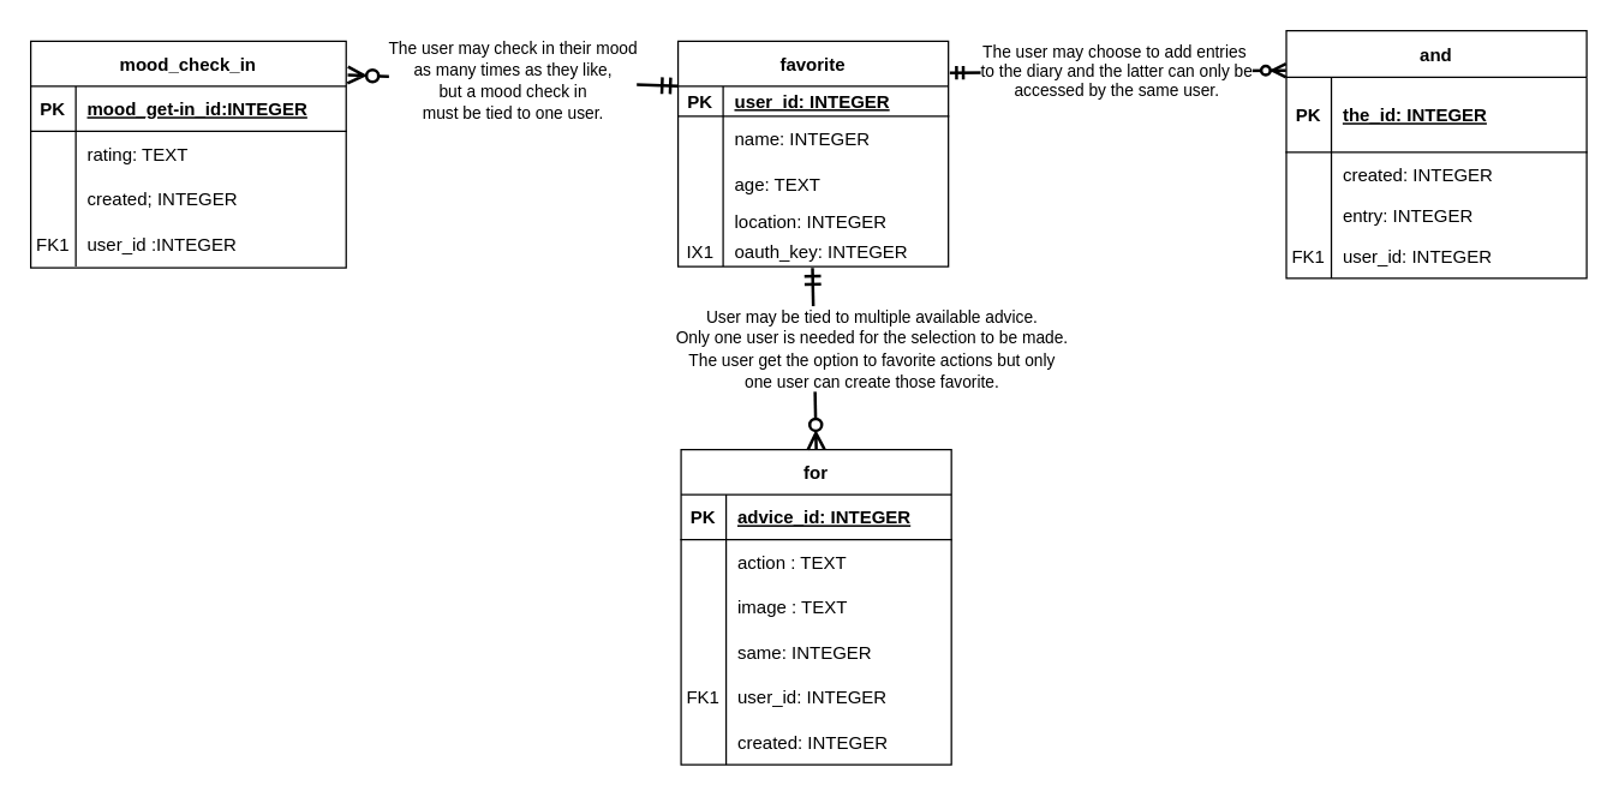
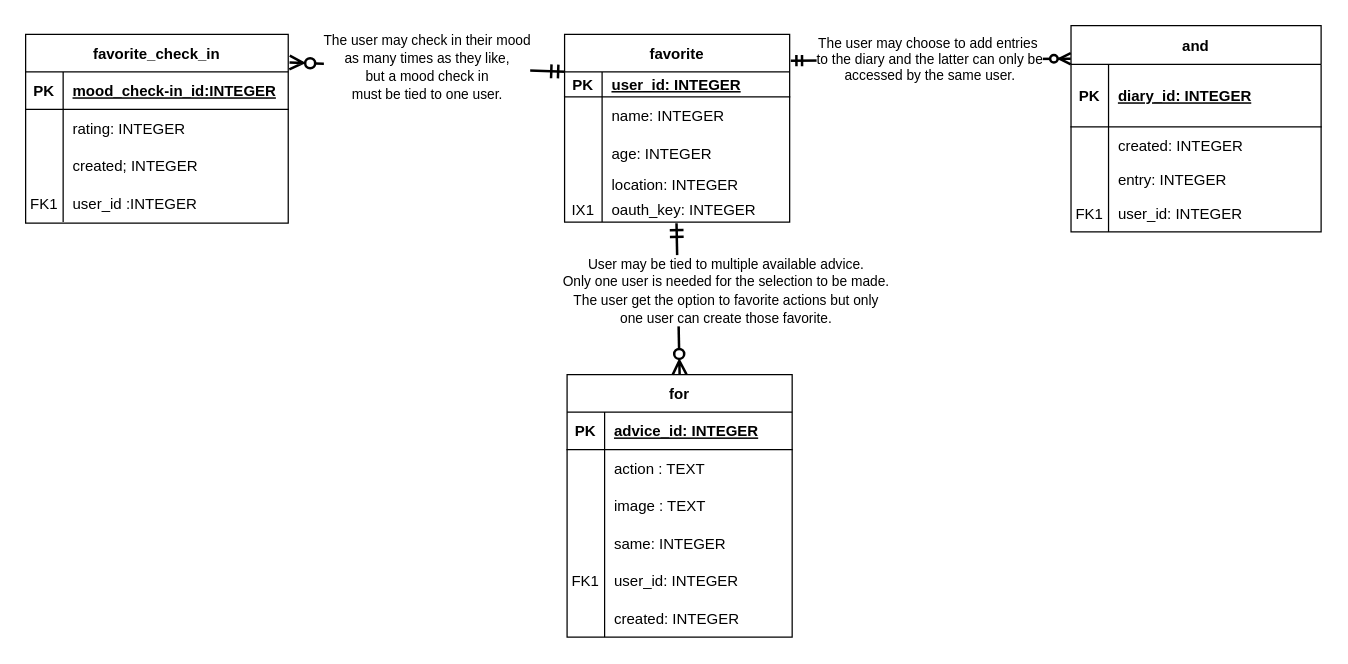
  <mxCell id="0" />
  <mxCell id="1" parent="0" />
  <mxCell id="2" value="favorite" style="shape=table;startSize=30;container=1;collapsible=1;childLayout=tableLayout;fixedRows=1;rowLines=0;fontStyle=1;align=center;resizeLast=1;" parent="1" vertex="1"><mxGeometry x="451" y="27" width="180" height="150.083" as="geometry" /></mxCell>
  <mxCell id="3" value="" style="shape=tableRow;horizontal=0;startSize=0;swimlaneHead=0;swimlaneBody=0;fillColor=none;collapsible=0;dropTarget=0;points=[[0,0.5],[1,0.5]];portConstraint=eastwest;top=0;left=0;right=0;bottom=1;" parent="2" vertex="1"><mxGeometry y="30" width="180" height="20" as="geometry" /></mxCell>
  <mxCell id="4" value="PK" style="shape=partialRectangle;connectable=0;fillColor=none;top=0;left=0;bottom=0;right=0;fontStyle=1;overflow=hidden;" parent="3" vertex="1"><mxGeometry width="30" height="20" as="geometry"><mxRectangle width="30" height="20" as="alternateBounds" /></mxGeometry></mxCell>
  <mxCell id="5" value="user_id: INTEGER" style="shape=partialRectangle;connectable=0;fillColor=none;top=0;left=0;bottom=0;right=0;align=left;spacingLeft=6;fontStyle=5;overflow=hidden;" parent="3" vertex="1"><mxGeometry x="30" width="150" height="20" as="geometry"><mxRectangle width="150" height="20" as="alternateBounds" /></mxGeometry></mxCell>
  <mxCell id="6" value="" style="shape=tableRow;horizontal=0;startSize=0;swimlaneHead=0;swimlaneBody=0;fillColor=none;collapsible=0;dropTarget=0;points=[[0,0.5],[1,0.5]];portConstraint=eastwest;top=0;left=0;right=0;bottom=0;" parent="2" vertex="1"><mxGeometry y="50" width="180" height="30" as="geometry" /></mxCell>
  <mxCell id="7" value="" style="shape=partialRectangle;connectable=0;fillColor=none;top=0;left=0;bottom=0;right=0;editable=1;overflow=hidden;" parent="6" vertex="1"><mxGeometry width="30" height="30" as="geometry"><mxRectangle width="30" height="30" as="alternateBounds" /></mxGeometry></mxCell>
  <mxCell id="8" value="name: INTEGER" style="shape=partialRectangle;connectable=0;fillColor=none;top=0;left=0;bottom=0;right=0;align=left;spacingLeft=6;overflow=hidden;" parent="6" vertex="1"><mxGeometry x="30" width="150" height="30" as="geometry"><mxRectangle width="150" height="30" as="alternateBounds" /></mxGeometry></mxCell>
  <mxCell id="9" value="" style="shape=tableRow;horizontal=0;startSize=0;swimlaneHead=0;swimlaneBody=0;fillColor=none;collapsible=0;dropTarget=0;points=[[0,0.5],[1,0.5]];portConstraint=eastwest;top=0;left=0;right=0;bottom=0;" parent="2" vertex="1"><mxGeometry y="80" width="180" height="30" as="geometry" /></mxCell>
  <mxCell id="10" value="" style="shape=partialRectangle;connectable=0;fillColor=none;top=0;left=0;bottom=0;right=0;editable=1;overflow=hidden;" parent="9" vertex="1"><mxGeometry width="30" height="30" as="geometry"><mxRectangle width="30" height="30" as="alternateBounds" /></mxGeometry></mxCell>
- <mxCell id="11" value="age: TEXT" style="shape=partialRectangle;connectable=0;fillColor=none;top=0;left=0;bottom=0;right=0;align=left;spacingLeft=6;overflow=hidden;" parent="9" vertex="1"><mxGeometry x="30" width="150" height="30" as="geometry"><mxRectangle width="150" height="30" as="alternateBounds" /></mxGeometry></mxCell>
+ <mxCell id="11" value="age: INTEGER" style="shape=partialRectangle;connectable=0;fillColor=none;top=0;left=0;bottom=0;right=0;align=left;spacingLeft=6;overflow=hidden;" parent="9" vertex="1"><mxGeometry x="30" width="150" height="30" as="geometry"><mxRectangle width="150" height="30" as="alternateBounds" /></mxGeometry></mxCell>
  <mxCell id="12" value="" style="shape=tableRow;horizontal=0;startSize=0;swimlaneHead=0;swimlaneBody=0;fillColor=none;collapsible=0;dropTarget=0;points=[[0,0.5],[1,0.5]];portConstraint=eastwest;top=0;left=0;right=0;bottom=0;" parent="2" vertex="1"><mxGeometry y="110" width="180" height="20" as="geometry" /></mxCell>
  <mxCell id="13" value="" style="shape=partialRectangle;connectable=0;fillColor=none;top=0;left=0;bottom=0;right=0;editable=1;overflow=hidden;" parent="12" vertex="1"><mxGeometry width="30" height="20" as="geometry"><mxRectangle width="30" height="20" as="alternateBounds" /></mxGeometry></mxCell>
  <mxCell id="14" value="location: INTEGER" style="shape=partialRectangle;connectable=0;fillColor=none;top=0;left=0;bottom=0;right=0;align=left;spacingLeft=6;overflow=hidden;" parent="12" vertex="1"><mxGeometry x="30" width="150" height="20" as="geometry"><mxRectangle width="150" height="20" as="alternateBounds" /></mxGeometry></mxCell>
  <mxCell id="15" value="" style="shape=tableRow;horizontal=0;startSize=0;swimlaneHead=0;swimlaneBody=0;fillColor=none;collapsible=0;dropTarget=0;points=[[0,0.5],[1,0.5]];portConstraint=eastwest;top=0;left=0;right=0;bottom=0;" parent="2" vertex="1"><mxGeometry y="130" width="180" height="20" as="geometry" /></mxCell>
  <mxCell id="16" value="IX1" style="shape=partialRectangle;connectable=0;fillColor=none;top=0;left=0;bottom=0;right=0;editable=1;overflow=hidden;" parent="15" vertex="1"><mxGeometry width="30" height="20" as="geometry"><mxRectangle width="30" height="20" as="alternateBounds" /></mxGeometry></mxCell>
  <mxCell id="17" value="oauth_key: INTEGER" style="shape=partialRectangle;connectable=0;fillColor=none;top=0;left=0;bottom=0;right=0;align=left;spacingLeft=6;overflow=hidden;" parent="15" vertex="1"><mxGeometry x="30" width="150" height="20" as="geometry"><mxRectangle width="150" height="20" as="alternateBounds" /></mxGeometry></mxCell>
  <mxCell id="18" value="for" style="shape=table;startSize=30;container=1;collapsible=1;childLayout=tableLayout;fixedRows=1;rowLines=0;fontStyle=1;align=center;resizeLast=1;" parent="1" vertex="1"><mxGeometry x="453" y="299" width="180" height="210" as="geometry" /></mxCell>
  <mxCell id="19" value="" style="shape=tableRow;horizontal=0;startSize=0;swimlaneHead=0;swimlaneBody=0;fillColor=none;collapsible=0;dropTarget=0;points=[[0,0.5],[1,0.5]];portConstraint=eastwest;top=0;left=0;right=0;bottom=1;" parent="18" vertex="1"><mxGeometry y="30" width="180" height="30" as="geometry" /></mxCell>
  <mxCell id="20" value="PK" style="shape=partialRectangle;connectable=0;fillColor=none;top=0;left=0;bottom=0;right=0;fontStyle=1;overflow=hidden;" parent="19" vertex="1"><mxGeometry width="30" height="30" as="geometry"><mxRectangle width="30" height="30" as="alternateBounds" /></mxGeometry></mxCell>
  <mxCell id="21" value="advice_id: INTEGER" style="shape=partialRectangle;connectable=0;fillColor=none;top=0;left=0;bottom=0;right=0;align=left;spacingLeft=6;fontStyle=5;overflow=hidden;" parent="19" vertex="1"><mxGeometry x="30" width="150" height="30" as="geometry"><mxRectangle width="150" height="30" as="alternateBounds" /></mxGeometry></mxCell>
  <mxCell id="22" value="" style="shape=tableRow;horizontal=0;startSize=0;swimlaneHead=0;swimlaneBody=0;fillColor=none;collapsible=0;dropTarget=0;points=[[0,0.5],[1,0.5]];portConstraint=eastwest;top=0;left=0;right=0;bottom=0;" parent="18" vertex="1"><mxGeometry y="60" width="180" height="30" as="geometry" /></mxCell>
  <mxCell id="23" value="" style="shape=partialRectangle;connectable=0;fillColor=none;top=0;left=0;bottom=0;right=0;editable=1;overflow=hidden;" parent="22" vertex="1"><mxGeometry width="30" height="30" as="geometry"><mxRectangle width="30" height="30" as="alternateBounds" /></mxGeometry></mxCell>
  <mxCell id="24" value="action : TEXT" style="shape=partialRectangle;connectable=0;fillColor=none;top=0;left=0;bottom=0;right=0;align=left;spacingLeft=6;overflow=hidden;" parent="22" vertex="1"><mxGeometry x="30" width="150" height="30" as="geometry"><mxRectangle width="150" height="30" as="alternateBounds" /></mxGeometry></mxCell>
  <mxCell id="25" value="" style="shape=tableRow;horizontal=0;startSize=0;swimlaneHead=0;swimlaneBody=0;fillColor=none;collapsible=0;dropTarget=0;points=[[0,0.5],[1,0.5]];portConstraint=eastwest;top=0;left=0;right=0;bottom=0;" parent="18" vertex="1"><mxGeometry y="90" width="180" height="30" as="geometry" /></mxCell>
  <mxCell id="26" value="" style="shape=partialRectangle;connectable=0;fillColor=none;top=0;left=0;bottom=0;right=0;editable=1;overflow=hidden;" parent="25" vertex="1"><mxGeometry width="30" height="30" as="geometry"><mxRectangle width="30" height="30" as="alternateBounds" /></mxGeometry></mxCell>
  <mxCell id="27" value="image : TEXT" style="shape=partialRectangle;connectable=0;fillColor=none;top=0;left=0;bottom=0;right=0;align=left;spacingLeft=6;overflow=hidden;" parent="25" vertex="1"><mxGeometry x="30" width="150" height="30" as="geometry"><mxRectangle width="150" height="30" as="alternateBounds" /></mxGeometry></mxCell>
  <mxCell id="28" value="" style="shape=tableRow;horizontal=0;startSize=0;swimlaneHead=0;swimlaneBody=0;fillColor=none;collapsible=0;dropTarget=0;points=[[0,0.5],[1,0.5]];portConstraint=eastwest;top=0;left=0;right=0;bottom=0;" parent="18" vertex="1"><mxGeometry y="120" width="180" height="30" as="geometry" /></mxCell>
  <mxCell id="29" value="" style="shape=partialRectangle;connectable=0;fillColor=none;top=0;left=0;bottom=0;right=0;editable=1;overflow=hidden;" parent="28" vertex="1"><mxGeometry width="30" height="30" as="geometry"><mxRectangle width="30" height="30" as="alternateBounds" /></mxGeometry></mxCell>
  <mxCell id="30" value="same: INTEGER" style="shape=partialRectangle;connectable=0;fillColor=none;top=0;left=0;bottom=0;right=0;align=left;spacingLeft=6;overflow=hidden;" parent="28" vertex="1"><mxGeometry x="30" width="150" height="30" as="geometry"><mxRectangle width="150" height="30" as="alternateBounds" /></mxGeometry></mxCell>
  <mxCell id="31" value="" style="shape=tableRow;horizontal=0;startSize=0;swimlaneHead=0;swimlaneBody=0;fillColor=none;collapsible=0;dropTarget=0;points=[[0,0.5],[1,0.5]];portConstraint=eastwest;top=0;left=0;right=0;bottom=0;" parent="18" vertex="1"><mxGeometry y="150" width="180" height="30" as="geometry" /></mxCell>
  <mxCell id="32" value="FK1" style="shape=partialRectangle;connectable=0;fillColor=none;top=0;left=0;bottom=0;right=0;editable=1;overflow=hidden;" parent="31" vertex="1"><mxGeometry width="30" height="30" as="geometry"><mxRectangle width="30" height="30" as="alternateBounds" /></mxGeometry></mxCell>
  <mxCell id="33" value="user_id: INTEGER" style="shape=partialRectangle;connectable=0;fillColor=none;top=0;left=0;bottom=0;right=0;align=left;spacingLeft=6;overflow=hidden;" parent="31" vertex="1"><mxGeometry x="30" width="150" height="30" as="geometry"><mxRectangle width="150" height="30" as="alternateBounds" /></mxGeometry></mxCell>
  <mxCell id="34" value="" style="shape=tableRow;horizontal=0;startSize=0;swimlaneHead=0;swimlaneBody=0;fillColor=none;collapsible=0;dropTarget=0;points=[[0,0.5],[1,0.5]];portConstraint=eastwest;top=0;left=0;right=0;bottom=0;" parent="18" vertex="1"><mxGeometry y="180" width="180" height="30" as="geometry" /></mxCell>
  <mxCell id="35" value="                    " style="shape=partialRectangle;connectable=0;fillColor=none;top=0;left=0;bottom=0;right=0;editable=1;overflow=hidden;" parent="34" vertex="1"><mxGeometry width="30" height="30" as="geometry"><mxRectangle width="30" height="30" as="alternateBounds" /></mxGeometry></mxCell>
  <mxCell id="36" value="created: INTEGER" style="shape=partialRectangle;connectable=0;fillColor=none;top=0;left=0;bottom=0;right=0;align=left;spacingLeft=6;overflow=hidden;" parent="34" vertex="1"><mxGeometry x="30" width="150" height="30" as="geometry"><mxRectangle width="150" height="30" as="alternateBounds" /></mxGeometry></mxCell>
  <mxCell id="37" value="and" style="shape=table;startSize=31;container=1;collapsible=1;childLayout=tableLayout;fixedRows=1;rowLines=0;fontStyle=1;align=center;resizeLast=1;" parent="1" vertex="1"><mxGeometry x="856" y="20" width="200" height="165" as="geometry" /></mxCell>
  <mxCell id="38" value="" style="shape=tableRow;horizontal=0;startSize=0;swimlaneHead=0;swimlaneBody=0;fillColor=none;collapsible=0;dropTarget=0;points=[[0,0.5],[1,0.5]];portConstraint=eastwest;top=0;left=0;right=0;bottom=1;" parent="37" vertex="1"><mxGeometry y="31" width="200" height="50" as="geometry" /></mxCell>
  <mxCell id="39" value="PK" style="shape=partialRectangle;connectable=0;fillColor=none;top=0;left=0;bottom=0;right=0;fontStyle=1;overflow=hidden;" parent="38" vertex="1"><mxGeometry width="30" height="50" as="geometry"><mxRectangle width="30" height="50" as="alternateBounds" /></mxGeometry></mxCell>
- <mxCell id="40" value="the_id: INTEGER" style="shape=partialRectangle;connectable=0;fillColor=none;top=0;left=0;bottom=0;right=0;align=left;spacingLeft=6;fontStyle=5;overflow=hidden;" parent="38" vertex="1"><mxGeometry x="30" width="170" height="50" as="geometry"><mxRectangle width="170" height="50" as="alternateBounds" /></mxGeometry></mxCell>
+ <mxCell id="40" value="diary_id: INTEGER" style="shape=partialRectangle;connectable=0;fillColor=none;top=0;left=0;bottom=0;right=0;align=left;spacingLeft=6;fontStyle=5;overflow=hidden;" parent="38" vertex="1"><mxGeometry x="30" width="170" height="50" as="geometry"><mxRectangle width="170" height="50" as="alternateBounds" /></mxGeometry></mxCell>
  <mxCell id="41" value="" style="shape=tableRow;horizontal=0;startSize=0;swimlaneHead=0;swimlaneBody=0;fillColor=none;collapsible=0;dropTarget=0;points=[[0,0.5],[1,0.5]];portConstraint=eastwest;top=0;left=0;right=0;bottom=0;" parent="37" vertex="1"><mxGeometry y="81" width="200" height="30" as="geometry" /></mxCell>
  <mxCell id="42" value="" style="shape=partialRectangle;connectable=0;fillColor=none;top=0;left=0;bottom=0;right=0;editable=1;overflow=hidden;" parent="41" vertex="1"><mxGeometry width="30" height="30" as="geometry"><mxRectangle width="30" height="30" as="alternateBounds" /></mxGeometry></mxCell>
  <mxCell id="43" value="created: INTEGER" style="shape=partialRectangle;connectable=0;fillColor=none;top=0;left=0;bottom=0;right=0;align=left;spacingLeft=6;overflow=hidden;" parent="41" vertex="1"><mxGeometry x="30" width="170" height="30" as="geometry"><mxRectangle width="170" height="30" as="alternateBounds" /></mxGeometry></mxCell>
  <mxCell id="44" value="" style="shape=tableRow;horizontal=0;startSize=0;swimlaneHead=0;swimlaneBody=0;fillColor=none;collapsible=0;dropTarget=0;points=[[0,0.5],[1,0.5]];portConstraint=eastwest;top=0;left=0;right=0;bottom=0;" parent="37" vertex="1"><mxGeometry y="111" width="200" height="24" as="geometry" /></mxCell>
  <mxCell id="45" value="" style="shape=partialRectangle;connectable=0;fillColor=none;top=0;left=0;bottom=0;right=0;editable=1;overflow=hidden;" parent="44" vertex="1"><mxGeometry width="30" height="24" as="geometry"><mxRectangle width="30" height="24" as="alternateBounds" /></mxGeometry></mxCell>
  <mxCell id="46" value="entry: INTEGER" style="shape=partialRectangle;connectable=0;fillColor=none;top=0;left=0;bottom=0;right=0;align=left;spacingLeft=6;overflow=hidden;" parent="44" vertex="1"><mxGeometry x="30" width="170" height="24" as="geometry"><mxRectangle width="170" height="24" as="alternateBounds" /></mxGeometry></mxCell>
  <mxCell id="47" value="" style="shape=tableRow;horizontal=0;startSize=0;swimlaneHead=0;swimlaneBody=0;fillColor=none;collapsible=0;dropTarget=0;points=[[0,0.5],[1,0.5]];portConstraint=eastwest;top=0;left=0;right=0;bottom=0;" parent="37" vertex="1"><mxGeometry y="135" width="200" height="30" as="geometry" /></mxCell>
  <mxCell id="48" value="FK1" style="shape=partialRectangle;connectable=0;fillColor=none;top=0;left=0;bottom=0;right=0;editable=1;overflow=hidden;" parent="47" vertex="1"><mxGeometry width="30" height="30" as="geometry"><mxRectangle width="30" height="30" as="alternateBounds" /></mxGeometry></mxCell>
  <mxCell id="49" value="user_id: INTEGER" style="shape=partialRectangle;connectable=0;fillColor=none;top=0;left=0;bottom=0;right=0;align=left;spacingLeft=6;overflow=hidden;" parent="47" vertex="1"><mxGeometry x="30" width="170" height="30" as="geometry"><mxRectangle width="170" height="30" as="alternateBounds" /></mxGeometry></mxCell>
- <mxCell id="50" value="mood_check_in" style="shape=table;startSize=30;container=1;collapsible=1;childLayout=tableLayout;fixedRows=1;rowLines=0;fontStyle=1;align=center;resizeLast=1;" parent="1" vertex="1"><mxGeometry x="20" y="27" width="210" height="151" as="geometry" /></mxCell>
+ <mxCell id="50" value="favorite_check_in" style="shape=table;startSize=30;container=1;collapsible=1;childLayout=tableLayout;fixedRows=1;rowLines=0;fontStyle=1;align=center;resizeLast=1;" parent="1" vertex="1"><mxGeometry x="20" y="27" width="210" height="151" as="geometry" /></mxCell>
  <mxCell id="51" value="" style="shape=tableRow;horizontal=0;startSize=0;swimlaneHead=0;swimlaneBody=0;fillColor=none;collapsible=0;dropTarget=0;points=[[0,0.5],[1,0.5]];portConstraint=eastwest;top=0;left=0;right=0;bottom=1;" parent="50" vertex="1"><mxGeometry y="30" width="210" height="30" as="geometry" /></mxCell>
  <mxCell id="52" value="PK" style="shape=partialRectangle;connectable=0;fillColor=none;top=0;left=0;bottom=0;right=0;fontStyle=1;overflow=hidden;" parent="51" vertex="1"><mxGeometry width="30" height="30" as="geometry"><mxRectangle width="30" height="30" as="alternateBounds" /></mxGeometry></mxCell>
- <mxCell id="53" value="mood_get-in_id:INTEGER" style="shape=partialRectangle;connectable=0;fillColor=none;top=0;left=0;bottom=0;right=0;align=left;spacingLeft=6;fontStyle=5;overflow=hidden;" parent="51" vertex="1"><mxGeometry x="30" width="180" height="30" as="geometry"><mxRectangle width="180" height="30" as="alternateBounds" /></mxGeometry></mxCell>
+ <mxCell id="53" value="mood_check-in_id:INTEGER" style="shape=partialRectangle;connectable=0;fillColor=none;top=0;left=0;bottom=0;right=0;align=left;spacingLeft=6;fontStyle=5;overflow=hidden;" parent="51" vertex="1"><mxGeometry x="30" width="180" height="30" as="geometry"><mxRectangle width="180" height="30" as="alternateBounds" /></mxGeometry></mxCell>
  <mxCell id="54" value="" style="shape=tableRow;horizontal=0;startSize=0;swimlaneHead=0;swimlaneBody=0;fillColor=none;collapsible=0;dropTarget=0;points=[[0,0.5],[1,0.5]];portConstraint=eastwest;top=0;left=0;right=0;bottom=0;" parent="50" vertex="1"><mxGeometry y="60" width="210" height="30" as="geometry" /></mxCell>
  <mxCell id="55" value="" style="shape=partialRectangle;connectable=0;fillColor=none;top=0;left=0;bottom=0;right=0;editable=1;overflow=hidden;" parent="54" vertex="1"><mxGeometry width="30" height="30" as="geometry"><mxRectangle width="30" height="30" as="alternateBounds" /></mxGeometry></mxCell>
- <mxCell id="56" value="rating: TEXT" style="shape=partialRectangle;connectable=0;fillColor=none;top=0;left=0;bottom=0;right=0;align=left;spacingLeft=6;overflow=hidden;" parent="54" vertex="1"><mxGeometry x="30" width="180" height="30" as="geometry"><mxRectangle width="180" height="30" as="alternateBounds" /></mxGeometry></mxCell>
+ <mxCell id="56" value="rating: INTEGER" style="shape=partialRectangle;connectable=0;fillColor=none;top=0;left=0;bottom=0;right=0;align=left;spacingLeft=6;overflow=hidden;" parent="54" vertex="1"><mxGeometry x="30" width="180" height="30" as="geometry"><mxRectangle width="180" height="30" as="alternateBounds" /></mxGeometry></mxCell>
  <mxCell id="57" value="" style="shape=tableRow;horizontal=0;startSize=0;swimlaneHead=0;swimlaneBody=0;fillColor=none;collapsible=0;dropTarget=0;points=[[0,0.5],[1,0.5]];portConstraint=eastwest;top=0;left=0;right=0;bottom=0;" parent="50" vertex="1"><mxGeometry y="90" width="210" height="30" as="geometry" /></mxCell>
  <mxCell id="58" value="" style="shape=partialRectangle;connectable=0;fillColor=none;top=0;left=0;bottom=0;right=0;editable=1;overflow=hidden;" parent="57" vertex="1"><mxGeometry width="30" height="30" as="geometry"><mxRectangle width="30" height="30" as="alternateBounds" /></mxGeometry></mxCell>
  <mxCell id="59" value="created; INTEGER" style="shape=partialRectangle;connectable=0;fillColor=none;top=0;left=0;bottom=0;right=0;align=left;spacingLeft=6;overflow=hidden;" parent="57" vertex="1"><mxGeometry x="30" width="180" height="30" as="geometry"><mxRectangle width="180" height="30" as="alternateBounds" /></mxGeometry></mxCell>
  <mxCell id="60" value="" style="shape=tableRow;horizontal=0;startSize=0;swimlaneHead=0;swimlaneBody=0;fillColor=none;collapsible=0;dropTarget=0;points=[[0,0.5],[1,0.5]];portConstraint=eastwest;top=0;left=0;right=0;bottom=0;" parent="50" vertex="1"><mxGeometry y="120" width="210" height="30" as="geometry" /></mxCell>
  <mxCell id="61" value="FK1" style="shape=partialRectangle;connectable=0;fillColor=none;top=0;left=0;bottom=0;right=0;editable=1;overflow=hidden;" parent="60" vertex="1"><mxGeometry width="30" height="30" as="geometry"><mxRectangle width="30" height="30" as="alternateBounds" /></mxGeometry></mxCell>
  <mxCell id="62" value="user_id :INTEGER" style="shape=partialRectangle;connectable=0;fillColor=none;top=0;left=0;bottom=0;right=0;align=left;spacingLeft=6;overflow=hidden;" parent="60" vertex="1"><mxGeometry x="30" width="180" height="30" as="geometry"><mxRectangle width="180" height="30" as="alternateBounds" /></mxGeometry></mxCell>
  <mxCell id="63" value="&lt;font style=&quot;font-size: 11px&quot;&gt;User may be tied to multiple available advice.&lt;br&gt;Only one user is needed&amp;nbsp;for the selection to be made.&lt;br&gt;&lt;span style=&quot;text-align: left&quot;&gt;The user get the option to&amp;nbsp;&lt;/span&gt;&lt;span style=&quot;text-align: left&quot;&gt;favorite&amp;nbsp;&lt;/span&gt;&lt;span style=&quot;text-align: left&quot;&gt;actions but only &lt;br&gt;one user can create those favorite.&lt;/span&gt;&lt;/font&gt;" style="fontSize=12;html=1;endArrow=ERzeroToMany;startArrow=ERmandOne;rounded=1;strokeWidth=2;endSize=8;startSize=8;endFill=0;entryX=0.5;entryY=0;entryDx=0;entryDy=0;" parent="1" target="18" edge="1"><mxGeometry x="-0.094" y="38" width="100" height="100" relative="1" as="geometry"><mxPoint x="540.5" y="178" as="sourcePoint" /><mxPoint x="540.5" y="276" as="targetPoint" /><mxPoint as="offset" /></mxGeometry></mxCell>
  <mxCell id="64" value="" style="fontSize=12;html=1;endArrow=ERzeroToMany;startArrow=ERmandOne;rounded=0;strokeWidth=2;entryX=-0.001;entryY=0.16;entryDx=0;entryDy=0;entryPerimeter=0;exitX=1.005;exitY=-0.45;exitDx=0;exitDy=0;exitPerimeter=0;" parent="1" source="3" target="37" edge="1"><mxGeometry x="-0.004" y="59" width="100" height="100" relative="1" as="geometry"><mxPoint x="636" as="sourcePoint" y="47" /><mxPoint x="898" y="50" as="targetPoint" /><mxPoint as="offset" /></mxGeometry></mxCell>
  <mxCell id="65" value="&lt;span style=&quot;font-size: 11px;&quot;&gt;The user may choose to add entries&amp;nbsp;&lt;/span&gt;&lt;br style=&quot;font-size: 11px;&quot;&gt;&lt;span style=&quot;font-size: 11px;&quot;&gt;to the diary and the latter can only be&lt;/span&gt;&lt;br style=&quot;font-size: 11px;&quot;&gt;&lt;span style=&quot;font-size: 11px;&quot;&gt;accessed by the same user.&lt;/span&gt;" style="edgeLabel;html=1;align=center;verticalAlign=middle;resizable=0;points=[];fontSize=11;" parent="64" vertex="1" connectable="0"><mxGeometry x="-0.097" y="1" relative="1" as="geometry"><mxPoint x="10" as="offset" /></mxGeometry></mxCell>
  <mxCell id="66" value="&lt;font style=&quot;font-size: 11px&quot;&gt;The user may check in their mood&lt;br&gt;as many times as they like,&lt;br&gt;but a mood check in &lt;br&gt;must be tied to one user.&lt;/font&gt;" style="fontSize=12;html=1;endArrow=ERmandOne;startArrow=ERzeroToMany;rounded=1;startSize=8;endSize=8;sourcePerimeterSpacing=8;targetPerimeterSpacing=8;strokeWidth=2;jumpSize=11;endFill=0;startFill=0;entryX=0.002;entryY=-0.006;entryDx=0;entryDy=0;entryPerimeter=0;exitX=1.005;exitY=0.149;exitDx=0;exitDy=0;exitPerimeter=0;" parent="1" source="50" target="3" edge="1"><mxGeometry width="100" height="100" relative="1" as="geometry"><mxPoint x="232" y="53" as="sourcePoint" /><mxPoint x="454" y="70" as="targetPoint" /></mxGeometry></mxCell>
